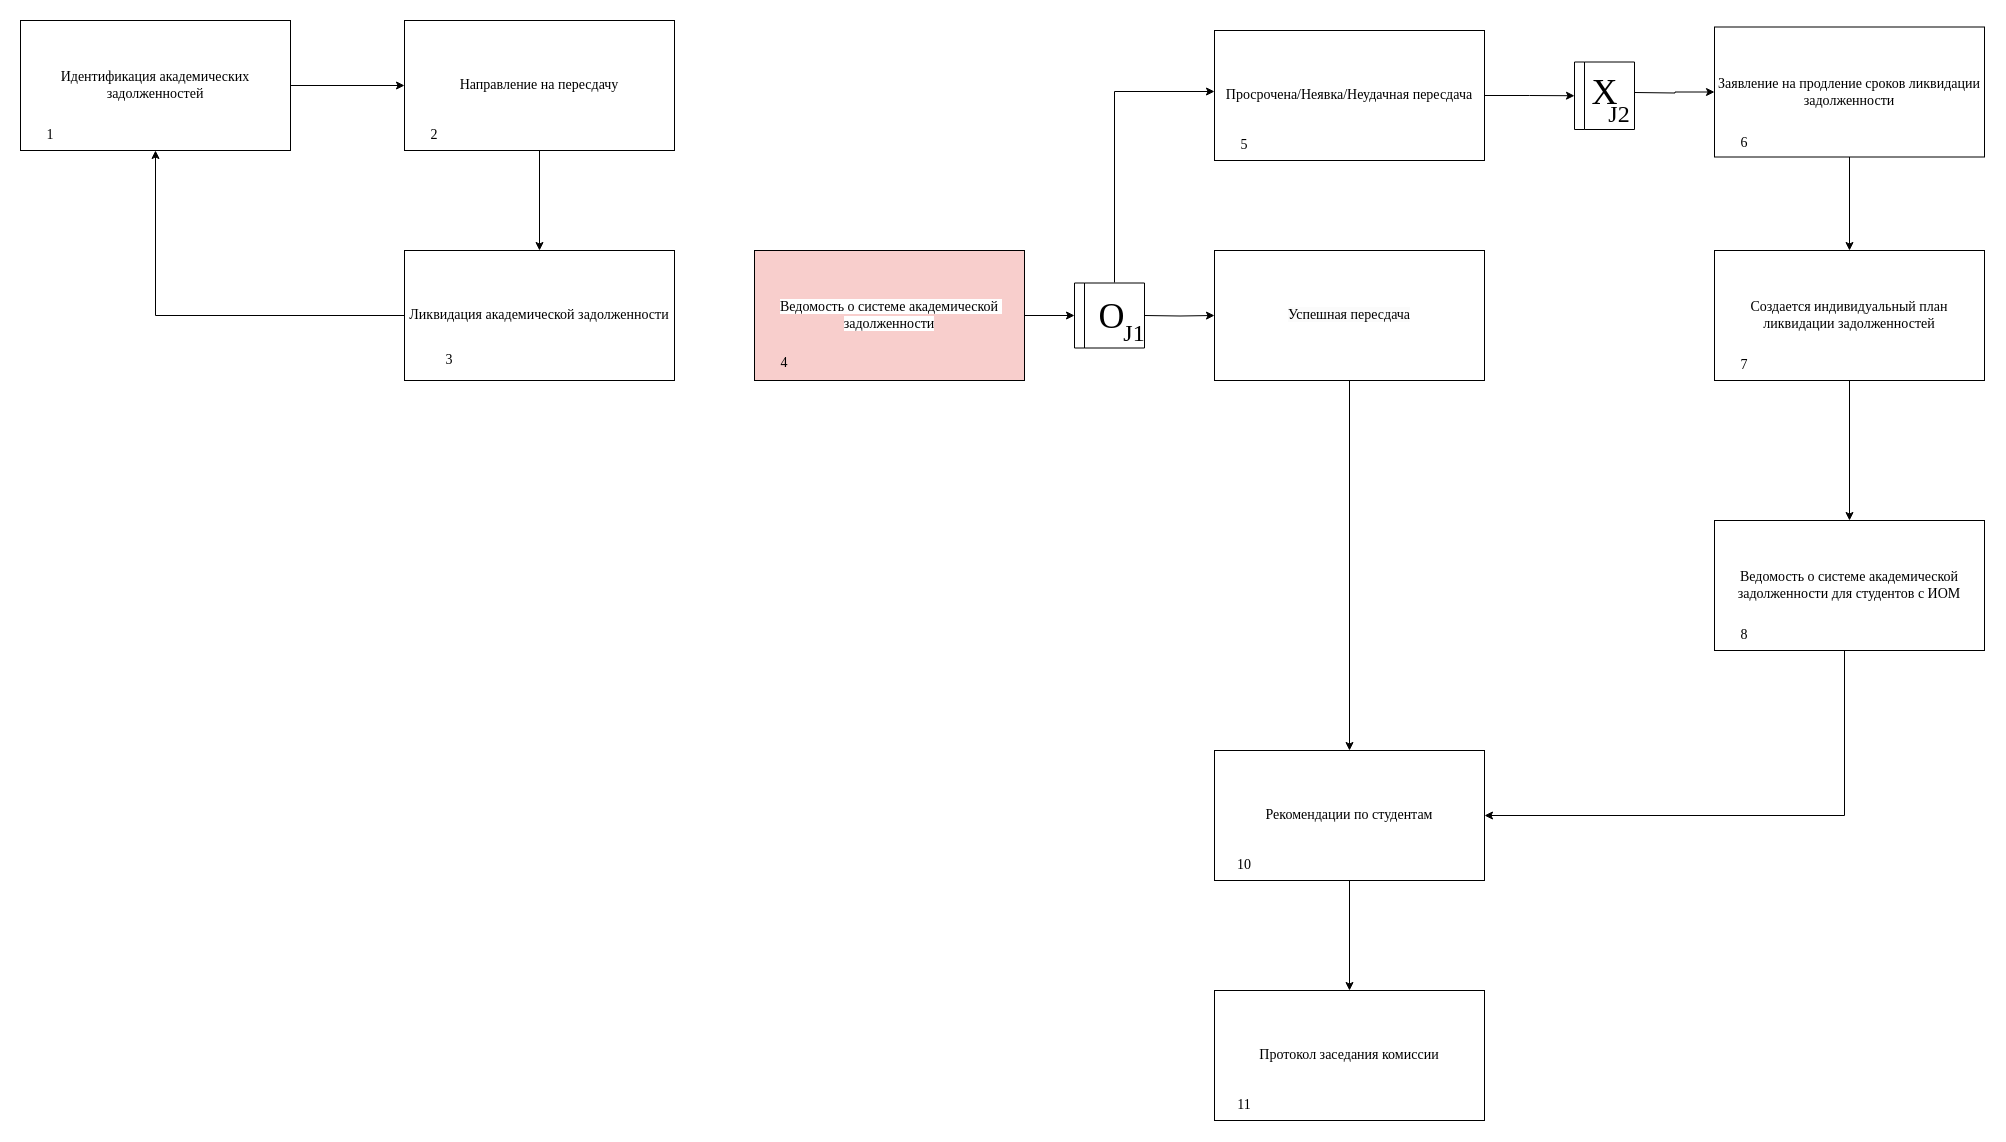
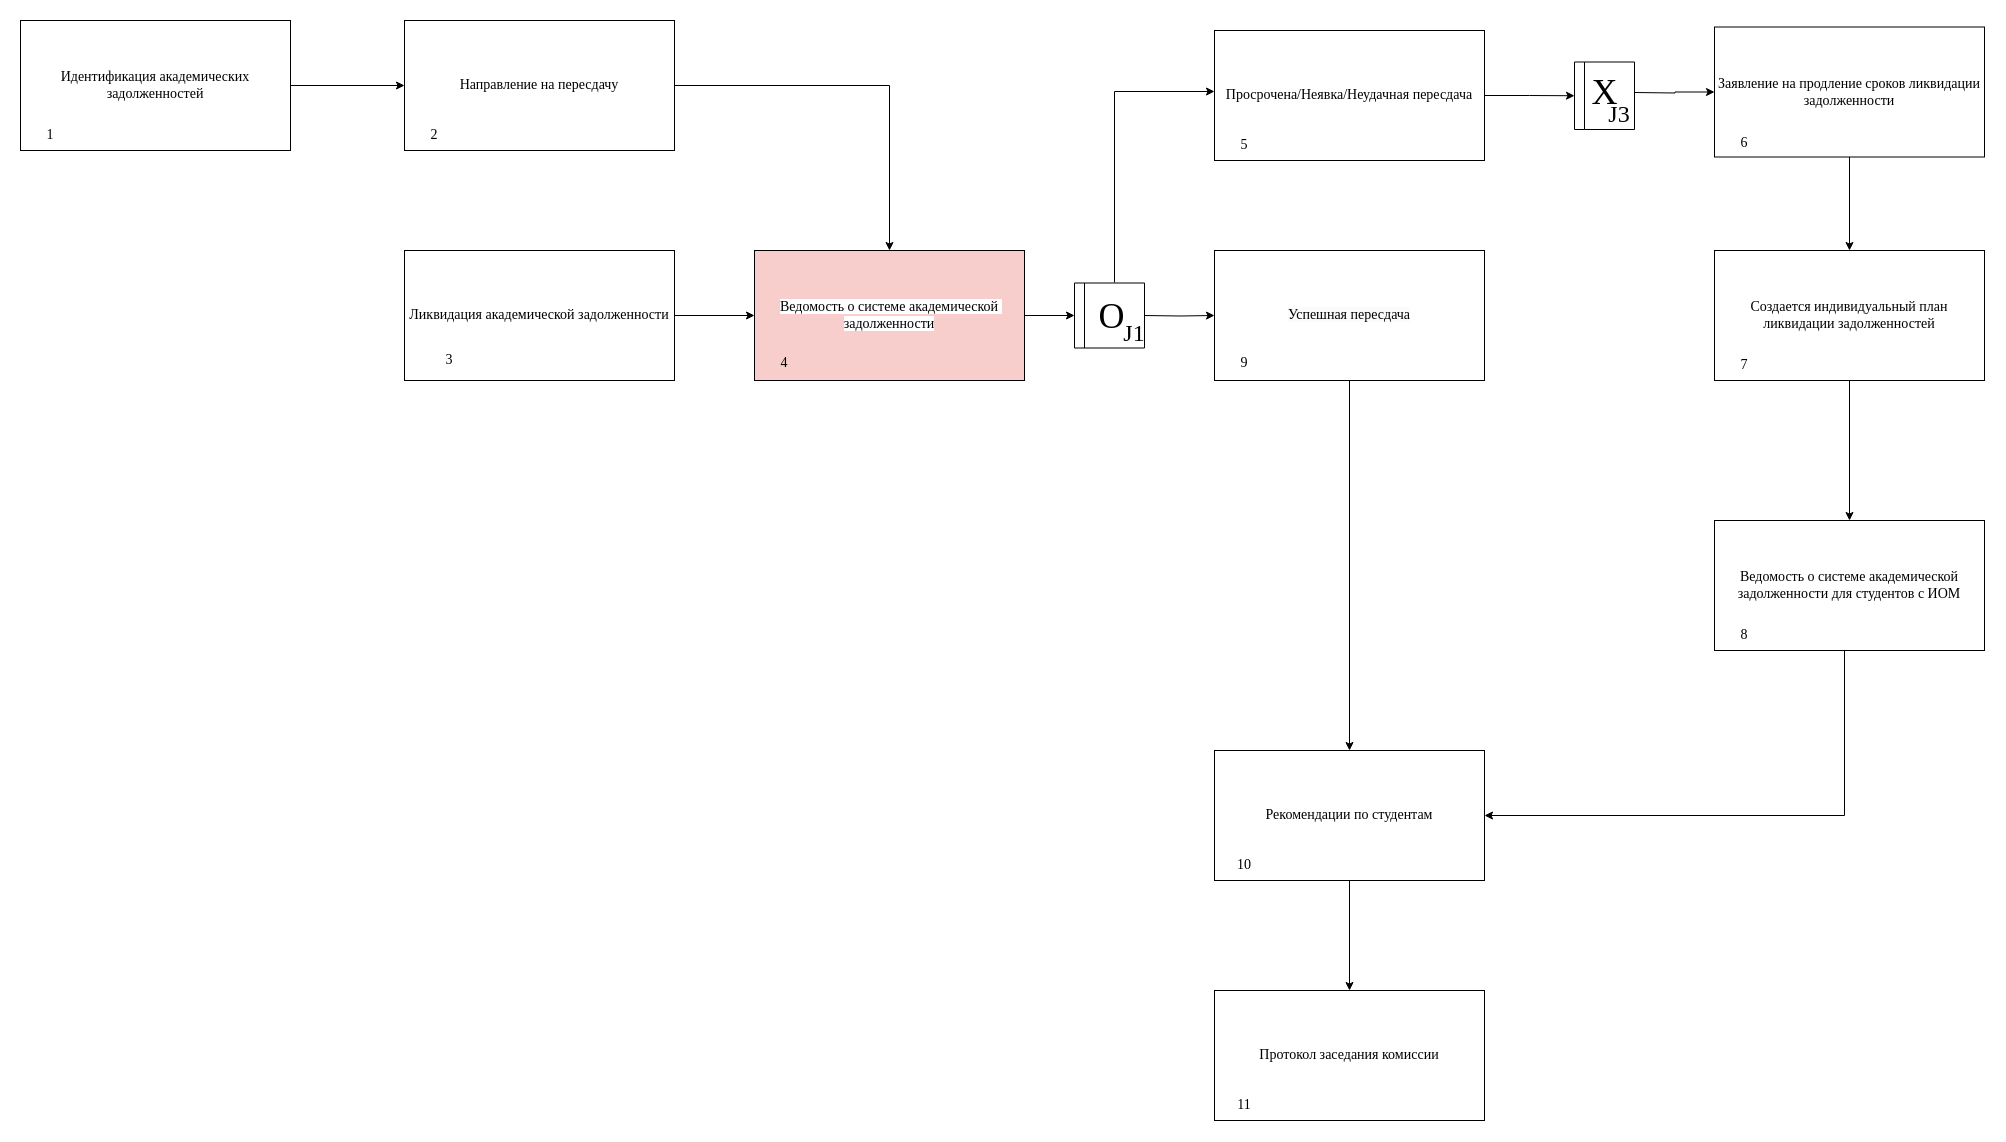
  <mxCell id="0" />
  <mxCell id="1" parent="0" />
- <mxCell id="2" style="edgeStyle=orthogonalEdgeStyle;rounded=0;orthogonalLoop=1;jettySize=auto;html=1;entryX=0.5;entryY=0;entryDx=0;entryDy=0;" parent="1" source="3" target="6" edge="1"><mxGeometry relative="1" as="geometry" /></mxCell>
+ <mxCell id="2" style="edgeStyle=orthogonalEdgeStyle;rounded=0;orthogonalLoop=1;jettySize=auto;html=1;" parent="1" source="3" target="8" edge="1"><mxGeometry relative="1" as="geometry" /></mxCell>
  <mxCell id="3" value="&lt;span style=&quot;font-family: &amp;quot;Times New Roman&amp;quot;; font-size: 14px;&quot;&gt;Направление на пересдачу&lt;/span&gt;" style="rounded=0;whiteSpace=wrap;html=1;" parent="1" vertex="1"><mxGeometry x="404" y="20" width="270" height="130" as="geometry" /></mxCell>
  <mxCell id="4" value="&lt;font style=&quot;font-size: 14px;&quot; face=&quot;Times New Roman&quot;&gt;2&lt;/font&gt;" style="text;html=1;align=center;verticalAlign=middle;whiteSpace=wrap;rounded=0;" parent="1" vertex="1"><mxGeometry x="404" y="120" width="60" height="30" as="geometry" /></mxCell>
- <mxCell id="5" style="edgeStyle=orthogonalEdgeStyle;rounded=0;orthogonalLoop=1;jettySize=auto;html=1;" parent="1" source="6" target="23" edge="1"><mxGeometry relative="1" as="geometry" /></mxCell>
+ <mxCell id="5" style="edgeStyle=orthogonalEdgeStyle;rounded=0;orthogonalLoop=1;jettySize=auto;html=1;entryX=0;entryY=0.5;entryDx=0;entryDy=0;" parent="1" source="6" target="8" edge="1"><mxGeometry relative="1" as="geometry" /></mxCell>
  <mxCell id="6" value="&lt;span style=&quot;font-family: &amp;quot;Times New Roman&amp;quot;; font-size: 14px;&quot;&gt;Ликвидация академической задолженности&lt;/span&gt;" style="rounded=0;whiteSpace=wrap;html=1;" parent="1" vertex="1"><mxGeometry x="404" y="250" width="270" height="130" as="geometry" /></mxCell>
  <mxCell id="7" style="edgeStyle=orthogonalEdgeStyle;rounded=0;orthogonalLoop=1;jettySize=auto;html=1;entryX=0;entryY=0.5;entryDx=0;entryDy=0;" parent="1" source="8" target="9" edge="1"><mxGeometry relative="1" as="geometry" /></mxCell>
  <mxCell id="8" value="&lt;span style=&quot;font-family: &amp;quot;Times New Roman&amp;quot;; font-size: 14px; text-align: start; caret-color: rgb(51, 144, 236); white-space-collapse: preserve; background-color: rgb(255, 255, 255);&quot;&gt;Ведомость о системе академической задолженности&lt;/span&gt;" style="rounded=0;whiteSpace=wrap;html=1;fillColor=#f8cecc;" parent="1" vertex="1"><mxGeometry x="754" y="250" width="270" height="130" as="geometry" /></mxCell>
  <mxCell id="9" value="" style="swimlane;horizontal=0;whiteSpace=wrap;html=1;startSize=10;" parent="1" vertex="1"><mxGeometry x="1074" y="282.5" width="70" height="65" as="geometry" /></mxCell>
  <mxCell id="10" value="&lt;font style=&quot;font-size: 36px;&quot; face=&quot;Times New Roman&quot;&gt;O&lt;/font&gt;" style="text;html=1;align=center;verticalAlign=middle;resizable=0;points=[];autosize=1;strokeColor=none;fillColor=none;" parent="9" vertex="1"><mxGeometry x="12" y="3.5" width="50" height="60" as="geometry" /></mxCell>
  <mxCell id="11" value="&lt;font style=&quot;font-size: 24px;&quot; face=&quot;Times New Roman&quot;&gt;J1&lt;/font&gt;" style="text;html=1;align=center;verticalAlign=middle;whiteSpace=wrap;rounded=0;" parent="9" vertex="1"><mxGeometry x="30" y="35" width="60" height="30" as="geometry" /></mxCell>
  <mxCell id="12" style="edgeStyle=orthogonalEdgeStyle;rounded=0;orthogonalLoop=1;jettySize=auto;html=1;entryX=0;entryY=0.5;entryDx=0;entryDy=0;" parent="1" source="13" target="16" edge="1"><mxGeometry relative="1" as="geometry" /></mxCell>
  <mxCell id="13" value="&lt;font face=&quot;Times New Roman&quot;&gt;&lt;span style=&quot;font-size: 14px;&quot;&gt;Просрочена/Неявка/&lt;/span&gt;&lt;/font&gt;&lt;span style=&quot;font-family: &amp;quot;Times New Roman&amp;quot;; font-size: 14px; text-align: start; caret-color: rgb(51, 144, 236); white-space-collapse: preserve; background-color: rgb(255, 255, 255);&quot;&gt;Неудачная пересдача&lt;/span&gt;" style="rounded=0;whiteSpace=wrap;html=1;" parent="1" vertex="1"><mxGeometry x="1214" y="30" width="270" height="130" as="geometry" /></mxCell>
  <mxCell id="14" style="edgeStyle=orthogonalEdgeStyle;rounded=0;orthogonalLoop=1;jettySize=auto;html=1;" parent="1" source="15" target="41" edge="1"><mxGeometry relative="1" as="geometry" /></mxCell>
  <mxCell id="15" value="&lt;span style=&quot;font-family: &amp;quot;Times New Roman&amp;quot;; font-size: 14px; text-align: start; caret-color: rgb(51, 144, 236); white-space-collapse: preserve; background-color: rgb(255, 255, 255);&quot;&gt;Рекомендации по студентам&lt;/span&gt;" style="rounded=0;whiteSpace=wrap;html=1;" parent="1" vertex="1"><mxGeometry x="1214" y="750" width="270" height="130" as="geometry" /></mxCell>
  <mxCell id="16" value="" style="swimlane;horizontal=0;whiteSpace=wrap;html=1;startSize=10;" parent="1" vertex="1"><mxGeometry x="1574" y="61.5" width="60" height="67.5" as="geometry" /></mxCell>
  <mxCell id="17" value="&lt;font face=&quot;Times New Roman&quot;&gt;&lt;span style=&quot;font-size: 36px;&quot;&gt;X&lt;/span&gt;&lt;/font&gt;" style="text;html=1;align=center;verticalAlign=middle;resizable=0;points=[];autosize=1;strokeColor=none;fillColor=none;" parent="16" vertex="1"><mxGeometry x="5" width="50" height="60" as="geometry" /></mxCell>
- <mxCell id="18" value="&lt;font style=&quot;font-size: 24px;&quot; face=&quot;Times New Roman&quot;&gt;J2&lt;/font&gt;" style="text;html=1;align=center;verticalAlign=middle;whiteSpace=wrap;rounded=0;" parent="16" vertex="1"><mxGeometry x="30" y="37.5" width="30" height="30" as="geometry" /></mxCell>
+ <mxCell id="18" value="&lt;font style=&quot;font-size: 24px;&quot; face=&quot;Times New Roman&quot;&gt;J3&lt;/font&gt;" style="text;html=1;align=center;verticalAlign=middle;whiteSpace=wrap;rounded=0;" parent="16" vertex="1"><mxGeometry x="30" y="37.5" width="30" height="30" as="geometry" /></mxCell>
  <mxCell id="19" value="&lt;font face=&quot;Times New Roman&quot;&gt;&lt;span style=&quot;font-size: 14px;&quot;&gt;4&lt;/span&gt;&lt;/font&gt;" style="text;html=1;align=center;verticalAlign=middle;whiteSpace=wrap;rounded=0;" parent="1" vertex="1"><mxGeometry x="754" y="347.5" width="60" height="30" as="geometry" /></mxCell>
  <mxCell id="20" value="&lt;font style=&quot;font-size: 14px;&quot; face=&quot;Times New Roman&quot;&gt;5&lt;/font&gt;" style="text;html=1;align=center;verticalAlign=middle;whiteSpace=wrap;rounded=0;" parent="1" vertex="1"><mxGeometry x="1214" y="130" width="60" height="30" as="geometry" /></mxCell>
  <mxCell id="21" value="&lt;font face=&quot;Times New Roman&quot;&gt;&lt;span style=&quot;font-size: 14px;&quot;&gt;3&lt;/span&gt;&lt;/font&gt;" style="text;html=1;align=center;verticalAlign=middle;whiteSpace=wrap;rounded=0;" parent="1" vertex="1"><mxGeometry x="419" y="345" width="60" height="30" as="geometry" /></mxCell>
  <mxCell id="22" style="edgeStyle=orthogonalEdgeStyle;rounded=0;orthogonalLoop=1;jettySize=auto;html=1;entryX=0;entryY=0.5;entryDx=0;entryDy=0;" parent="1" source="23" target="3" edge="1"><mxGeometry relative="1" as="geometry" /></mxCell>
  <mxCell id="23" value="&lt;font face=&quot;Times New Roman&quot;&gt;&lt;span style=&quot;font-size: 14px;&quot;&gt;Идентификация академических задолженностей&lt;/span&gt;&lt;/font&gt;" style="rounded=0;whiteSpace=wrap;html=1;" parent="1" vertex="1"><mxGeometry x="20" y="20" width="270" height="130" as="geometry" /></mxCell>
  <mxCell id="24" value="&lt;font style=&quot;font-size: 14px;&quot; face=&quot;Times New Roman&quot;&gt;1&lt;/font&gt;" style="text;html=1;align=center;verticalAlign=middle;whiteSpace=wrap;rounded=0;" parent="1" vertex="1"><mxGeometry x="20" y="120" width="60" height="30" as="geometry" /></mxCell>
  <mxCell id="25" style="edgeStyle=orthogonalEdgeStyle;rounded=0;orthogonalLoop=1;jettySize=auto;html=1;entryX=0.5;entryY=0;entryDx=0;entryDy=0;" parent="1" source="26" target="28" edge="1"><mxGeometry relative="1" as="geometry" /></mxCell>
  <mxCell id="26" value="&lt;span style=&quot;font-family: &amp;quot;Times New Roman&amp;quot;; font-size: 14px;&quot;&gt;Заявление на продление сроков ликвидации задолженности&lt;/span&gt;" style="rounded=0;whiteSpace=wrap;html=1;" parent="1" vertex="1"><mxGeometry x="1714" y="26.5" width="270" height="130" as="geometry" /></mxCell>
  <mxCell id="27" style="edgeStyle=orthogonalEdgeStyle;rounded=0;orthogonalLoop=1;jettySize=auto;html=1;entryX=0.5;entryY=0;entryDx=0;entryDy=0;" parent="1" source="28" target="30" edge="1"><mxGeometry relative="1" as="geometry" /></mxCell>
  <mxCell id="28" value="&lt;span style=&quot;font-family: &amp;quot;Times New Roman&amp;quot;; font-size: 14px; text-align: start; caret-color: rgb(51, 144, 236); white-space-collapse: preserve; background-color: rgb(255, 255, 255);&quot;&gt;Создается индивидуальный план ликвидации задолженностей&lt;/span&gt;" style="rounded=0;whiteSpace=wrap;html=1;" parent="1" vertex="1"><mxGeometry x="1714" y="250" width="270" height="130" as="geometry" /></mxCell>
  <mxCell id="29" style="edgeStyle=orthogonalEdgeStyle;rounded=0;orthogonalLoop=1;jettySize=auto;html=1;entryX=1;entryY=0.5;entryDx=0;entryDy=0;" parent="1" source="30" target="15" edge="1"><mxGeometry relative="1" as="geometry"><Array as="points"><mxPoint x="1844" y="815" /></Array></mxGeometry></mxCell>
  <mxCell id="30" value="&lt;span style=&quot;font-family: &amp;quot;Times New Roman&amp;quot;; font-size: 14px; text-align: start; caret-color: rgb(51, 144, 236); white-space-collapse: preserve; background-color: rgb(255, 255, 255);&quot;&gt;Ведомость о системе академической задолженности для студентов с ИОМ&lt;/span&gt;" style="rounded=0;whiteSpace=wrap;html=1;" parent="1" vertex="1"><mxGeometry x="1714" y="520" width="270" height="130" as="geometry" /></mxCell>
  <mxCell id="31" value="&lt;font style=&quot;font-size: 14px;&quot; face=&quot;Times New Roman&quot;&gt;6&lt;/font&gt;" style="text;html=1;align=center;verticalAlign=middle;whiteSpace=wrap;rounded=0;" parent="1" vertex="1"><mxGeometry x="1714" y="127.5" width="60" height="30" as="geometry" /></mxCell>
  <mxCell id="32" value="&lt;font style=&quot;font-size: 14px;&quot; face=&quot;Times New Roman&quot;&gt;7&lt;/font&gt;" style="text;html=1;align=center;verticalAlign=middle;whiteSpace=wrap;rounded=0;" parent="1" vertex="1"><mxGeometry x="1714" y="350" width="60" height="30" as="geometry" /></mxCell>
  <mxCell id="33" value="&lt;font style=&quot;font-size: 14px;&quot; face=&quot;Times New Roman&quot;&gt;8&lt;/font&gt;" style="text;html=1;align=center;verticalAlign=middle;whiteSpace=wrap;rounded=0;" parent="1" vertex="1"><mxGeometry x="1714" y="620" width="60" height="30" as="geometry" /></mxCell>
  <mxCell id="34" value="&lt;font style=&quot;font-size: 14px;&quot; face=&quot;Times New Roman&quot;&gt;10&lt;/font&gt;" style="text;html=1;align=center;verticalAlign=middle;whiteSpace=wrap;rounded=0;" parent="1" vertex="1"><mxGeometry x="1214" y="850" width="60" height="30" as="geometry" /></mxCell>
  <mxCell id="35" style="edgeStyle=orthogonalEdgeStyle;rounded=0;orthogonalLoop=1;jettySize=auto;html=1;" parent="1" source="36" target="15" edge="1"><mxGeometry relative="1" as="geometry" /></mxCell>
  <mxCell id="36" value="&lt;span style=&quot;color: rgb(0, 0, 0); font-family: &amp;quot;Times New Roman&amp;quot;; font-size: 14px; background-color: rgb(251, 251, 251); float: none; display: inline !important;&quot;&gt;Успешная пересдача&lt;/span&gt;" style="rounded=0;whiteSpace=wrap;html=1;" parent="1" vertex="1"><mxGeometry x="1214" y="250" width="270" height="130" as="geometry" /></mxCell>
  <mxCell id="37" style="edgeStyle=orthogonalEdgeStyle;rounded=0;orthogonalLoop=1;jettySize=auto;html=1;" parent="1" target="26" edge="1"><mxGeometry relative="1" as="geometry"><mxPoint x="1634" y="92" as="sourcePoint" /></mxGeometry></mxCell>
  <mxCell id="38" style="edgeStyle=orthogonalEdgeStyle;rounded=0;orthogonalLoop=1;jettySize=auto;html=1;entryX=0;entryY=0.5;entryDx=0;entryDy=0;" parent="1" target="36" edge="1"><mxGeometry relative="1" as="geometry"><mxPoint x="1144" y="315" as="sourcePoint" /></mxGeometry></mxCell>
+ <mxCell id="39" value="&lt;font style=&quot;font-size: 14px;&quot; face=&quot;Times New Roman&quot;&gt;9&lt;/font&gt;" style="text;html=1;align=center;verticalAlign=middle;whiteSpace=wrap;rounded=0;" parent="1" vertex="1"><mxGeometry x="1214" y="347.5" width="60" height="30" as="geometry" /></mxCell>
  <mxCell id="40" style="edgeStyle=orthogonalEdgeStyle;rounded=0;orthogonalLoop=1;jettySize=auto;html=1;entryX=0;entryY=0.5;entryDx=0;entryDy=0;" parent="1" edge="1"><mxGeometry relative="1" as="geometry"><mxPoint x="1114" y="282" as="sourcePoint" /><mxPoint x="1214" y="91" as="targetPoint" /><Array as="points"><mxPoint x="1114" y="91" /></Array></mxGeometry></mxCell>
  <mxCell id="41" value="&lt;span style=&quot;font-family: &amp;quot;Times New Roman&amp;quot;; font-size: 14px; text-align: start; caret-color: rgb(51, 144, 236); white-space-collapse: preserve; background-color: rgb(255, 255, 255);&quot;&gt;Протокол заседания комиссии&lt;/span&gt;" style="rounded=0;whiteSpace=wrap;html=1;" parent="1" vertex="1"><mxGeometry x="1214" y="990" width="270" height="130" as="geometry" /></mxCell>
  <mxCell id="42" value="&lt;font style=&quot;font-size: 14px;&quot; face=&quot;Times New Roman&quot;&gt;11&lt;/font&gt;" style="text;html=1;align=center;verticalAlign=middle;whiteSpace=wrap;rounded=0;" parent="1" vertex="1"><mxGeometry x="1214" y="1090" width="60" height="30" as="geometry" /></mxCell>
